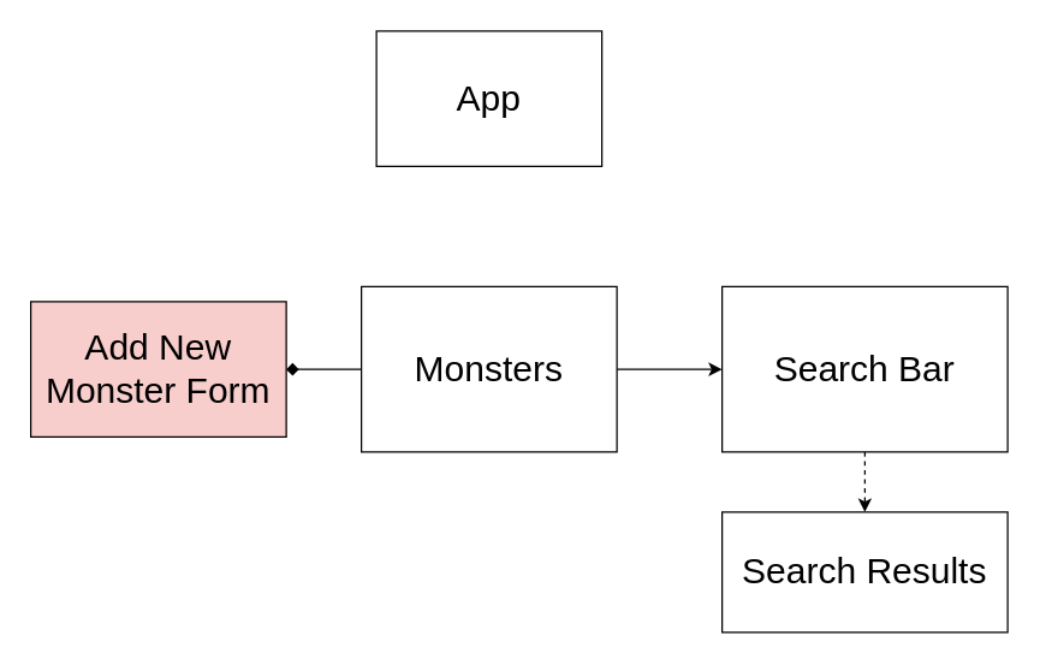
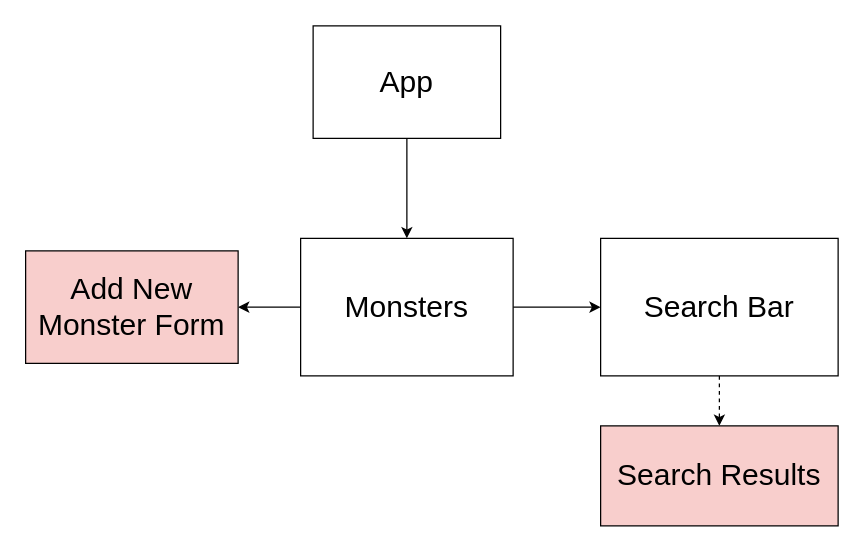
  <mxCell id="0" />
  <mxCell id="1" parent="0" />
+ <mxCell id="2" style="edgeStyle=none;html=1;" edge="1" parent="1" source="3" target="6"><mxGeometry relative="1" as="geometry"><mxPoint x="325" y="220" as="targetPoint" /></mxGeometry></mxCell>
  <mxCell id="3" value="&lt;font style=&quot;font-size: 24px&quot;&gt;App&lt;/font&gt;" style="rounded=0;whiteSpace=wrap;html=1;" vertex="1" parent="1"><mxGeometry x="250" y="20" width="150" height="90" as="geometry" /></mxCell>
- <mxCell id="4" style="edgeStyle=none;html=1;exitX=1;exitY=0.5;exitDx=0;exitDy=0;fontSize=24;endArrow=diamond;" edge="1" parent="1" source="6" target="7"><mxGeometry relative="1" as="geometry"><mxPoint x="130" y="245" as="targetPoint" /></mxGeometry></mxCell>
+ <mxCell id="4" style="edgeStyle=none;html=1;exitX=1;exitY=0.5;exitDx=0;exitDy=0;fontSize=24;" edge="1" parent="1" source="6" target="7"><mxGeometry relative="1" as="geometry"><mxPoint x="130" y="245" as="targetPoint" /></mxGeometry></mxCell>
  <mxCell id="5" style="edgeStyle=none;html=1;fontSize=24;" edge="1" parent="1" source="6"><mxGeometry relative="1" as="geometry"><mxPoint x="480" y="245" as="targetPoint" /></mxGeometry></mxCell>
  <mxCell id="6" value="Monsters" style="rounded=0;whiteSpace=wrap;html=1;fontSize=24;direction=west;" vertex="1" parent="1"><mxGeometry x="240" y="190" width="170" height="110" as="geometry" /></mxCell>
  <mxCell id="7" value="Add New Monster Form" style="rounded=0;whiteSpace=wrap;html=1;fontSize=24;fillColor=#f8cecc;" vertex="1" parent="1"><mxGeometry x="20" y="200" width="170" height="90" as="geometry" /></mxCell>
  <mxCell id="8" style="edgeStyle=none;html=1;fontSize=24;dashed=1;" edge="1" parent="1" source="9" target="10"><mxGeometry relative="1" as="geometry"><mxPoint x="575" y="370" as="targetPoint" /></mxGeometry></mxCell>
  <mxCell id="9" value="Search Bar" style="rounded=0;whiteSpace=wrap;html=1;fontSize=24;" vertex="1" parent="1"><mxGeometry x="480" y="190" width="190" height="110" as="geometry" /></mxCell>
- <mxCell id="10" value="Search Results" style="rounded=0;whiteSpace=wrap;html=1;fontSize=24;" vertex="1" parent="1"><mxGeometry x="480" y="340" width="190" height="80" as="geometry" /></mxCell>
+ <mxCell id="10" value="Search Results" style="rounded=0;whiteSpace=wrap;html=1;fontSize=24;fillColor=#f8cecc;" vertex="1" parent="1"><mxGeometry x="480" y="340" width="190" height="80" as="geometry" /></mxCell>
